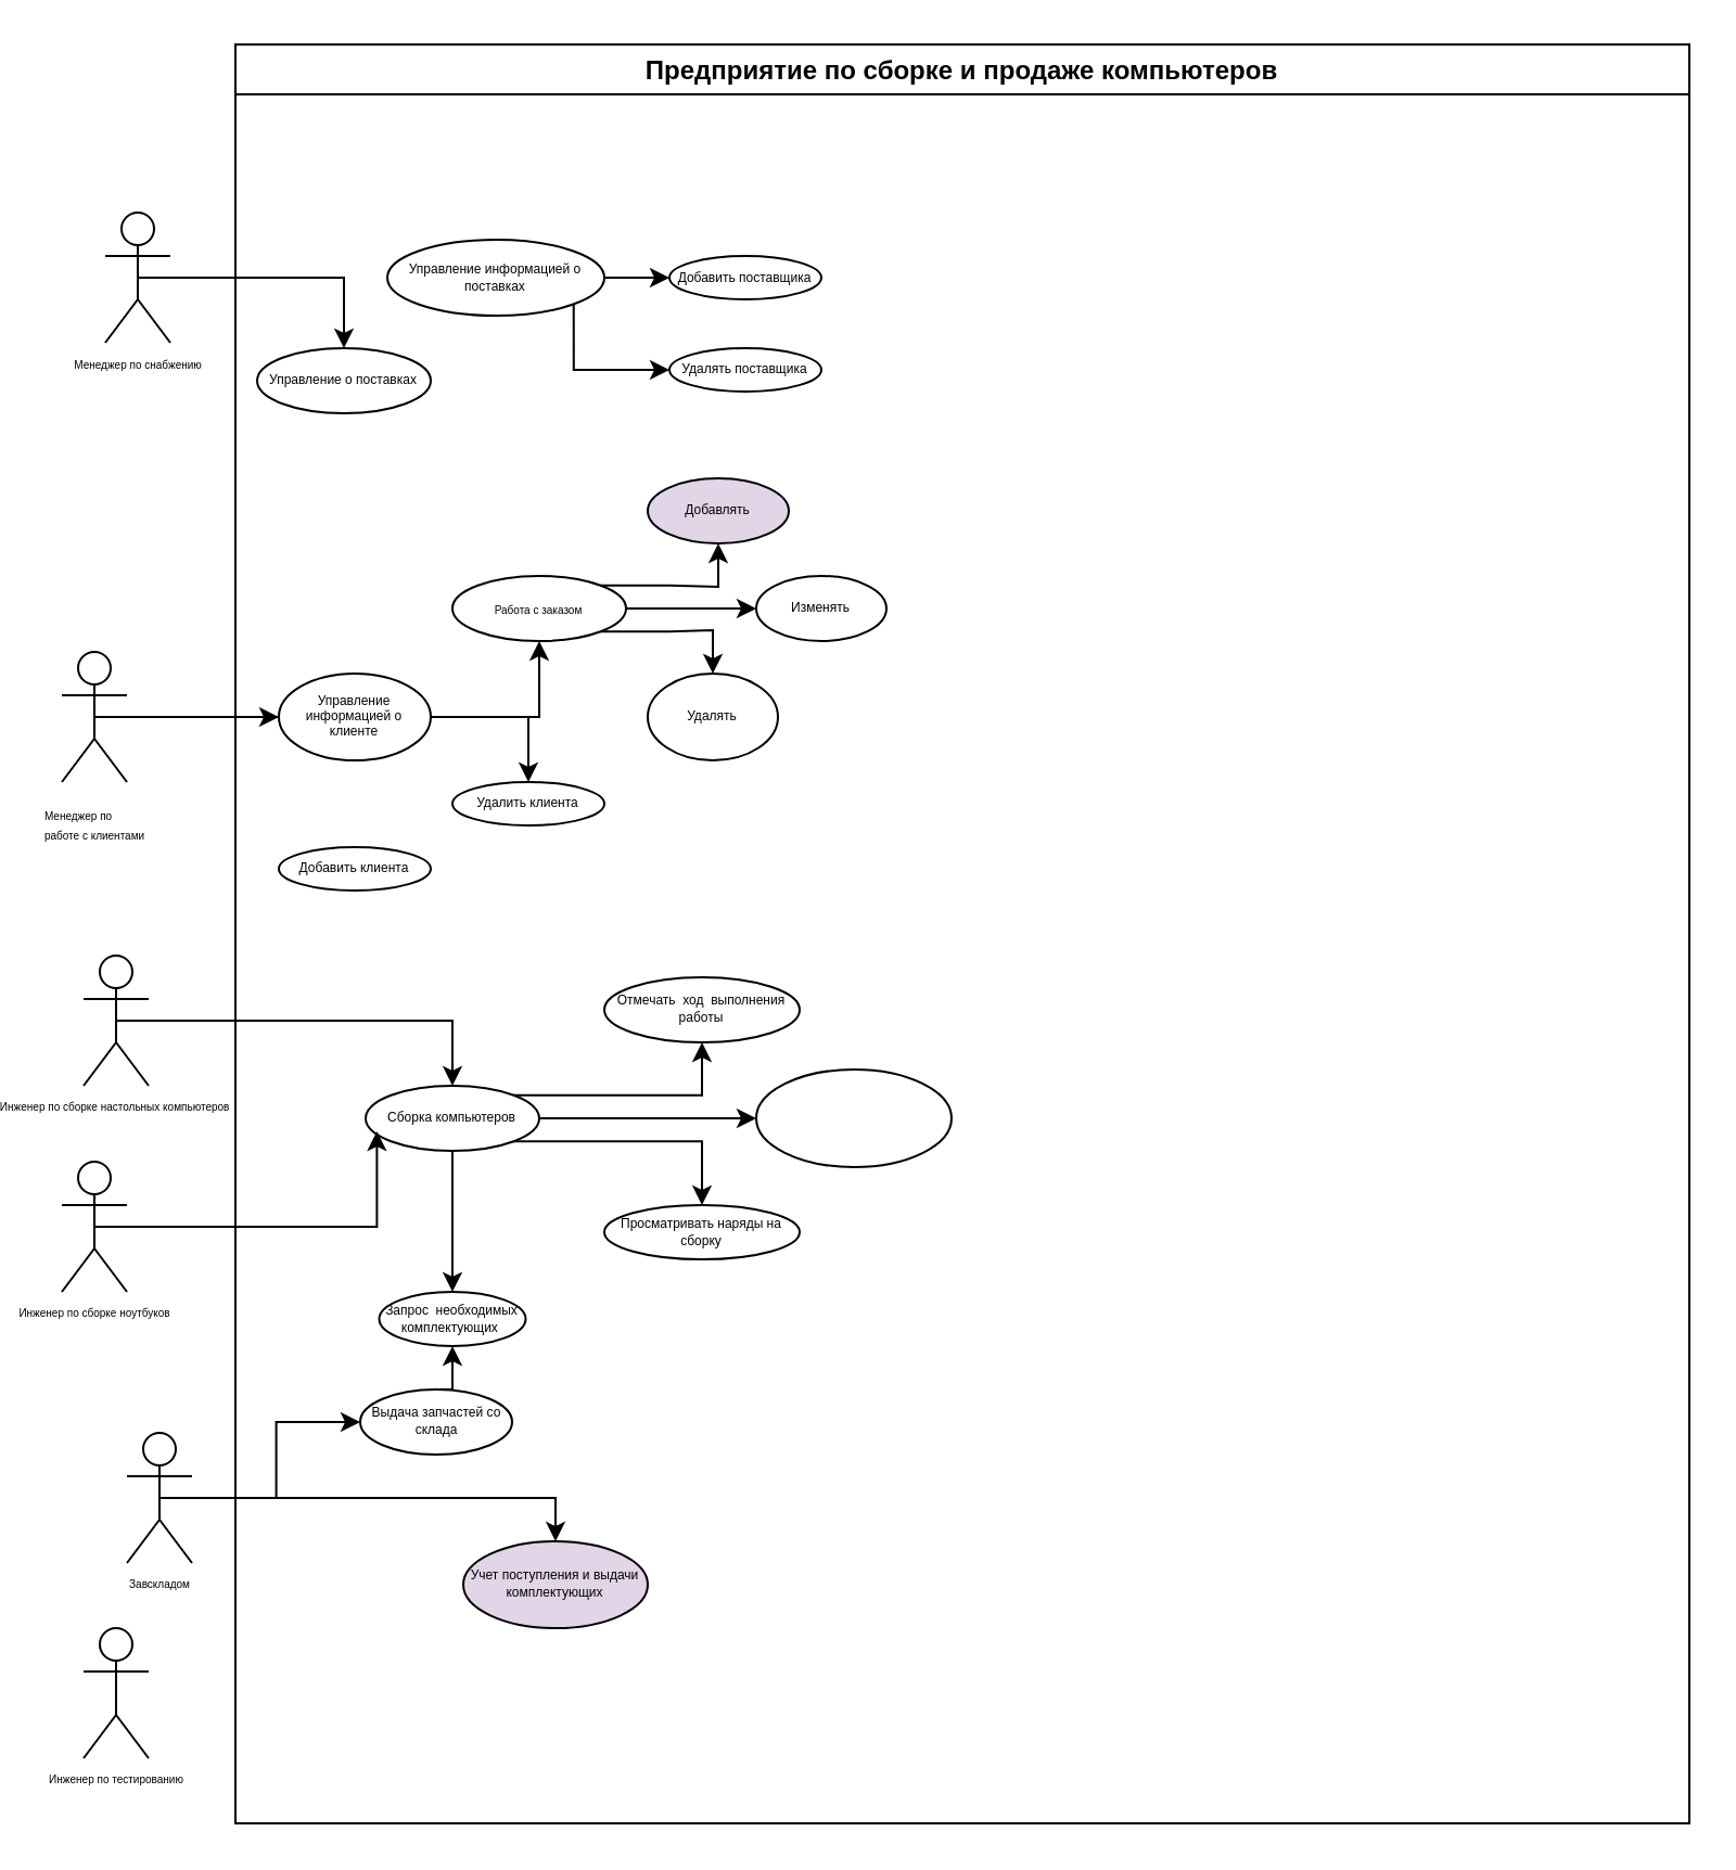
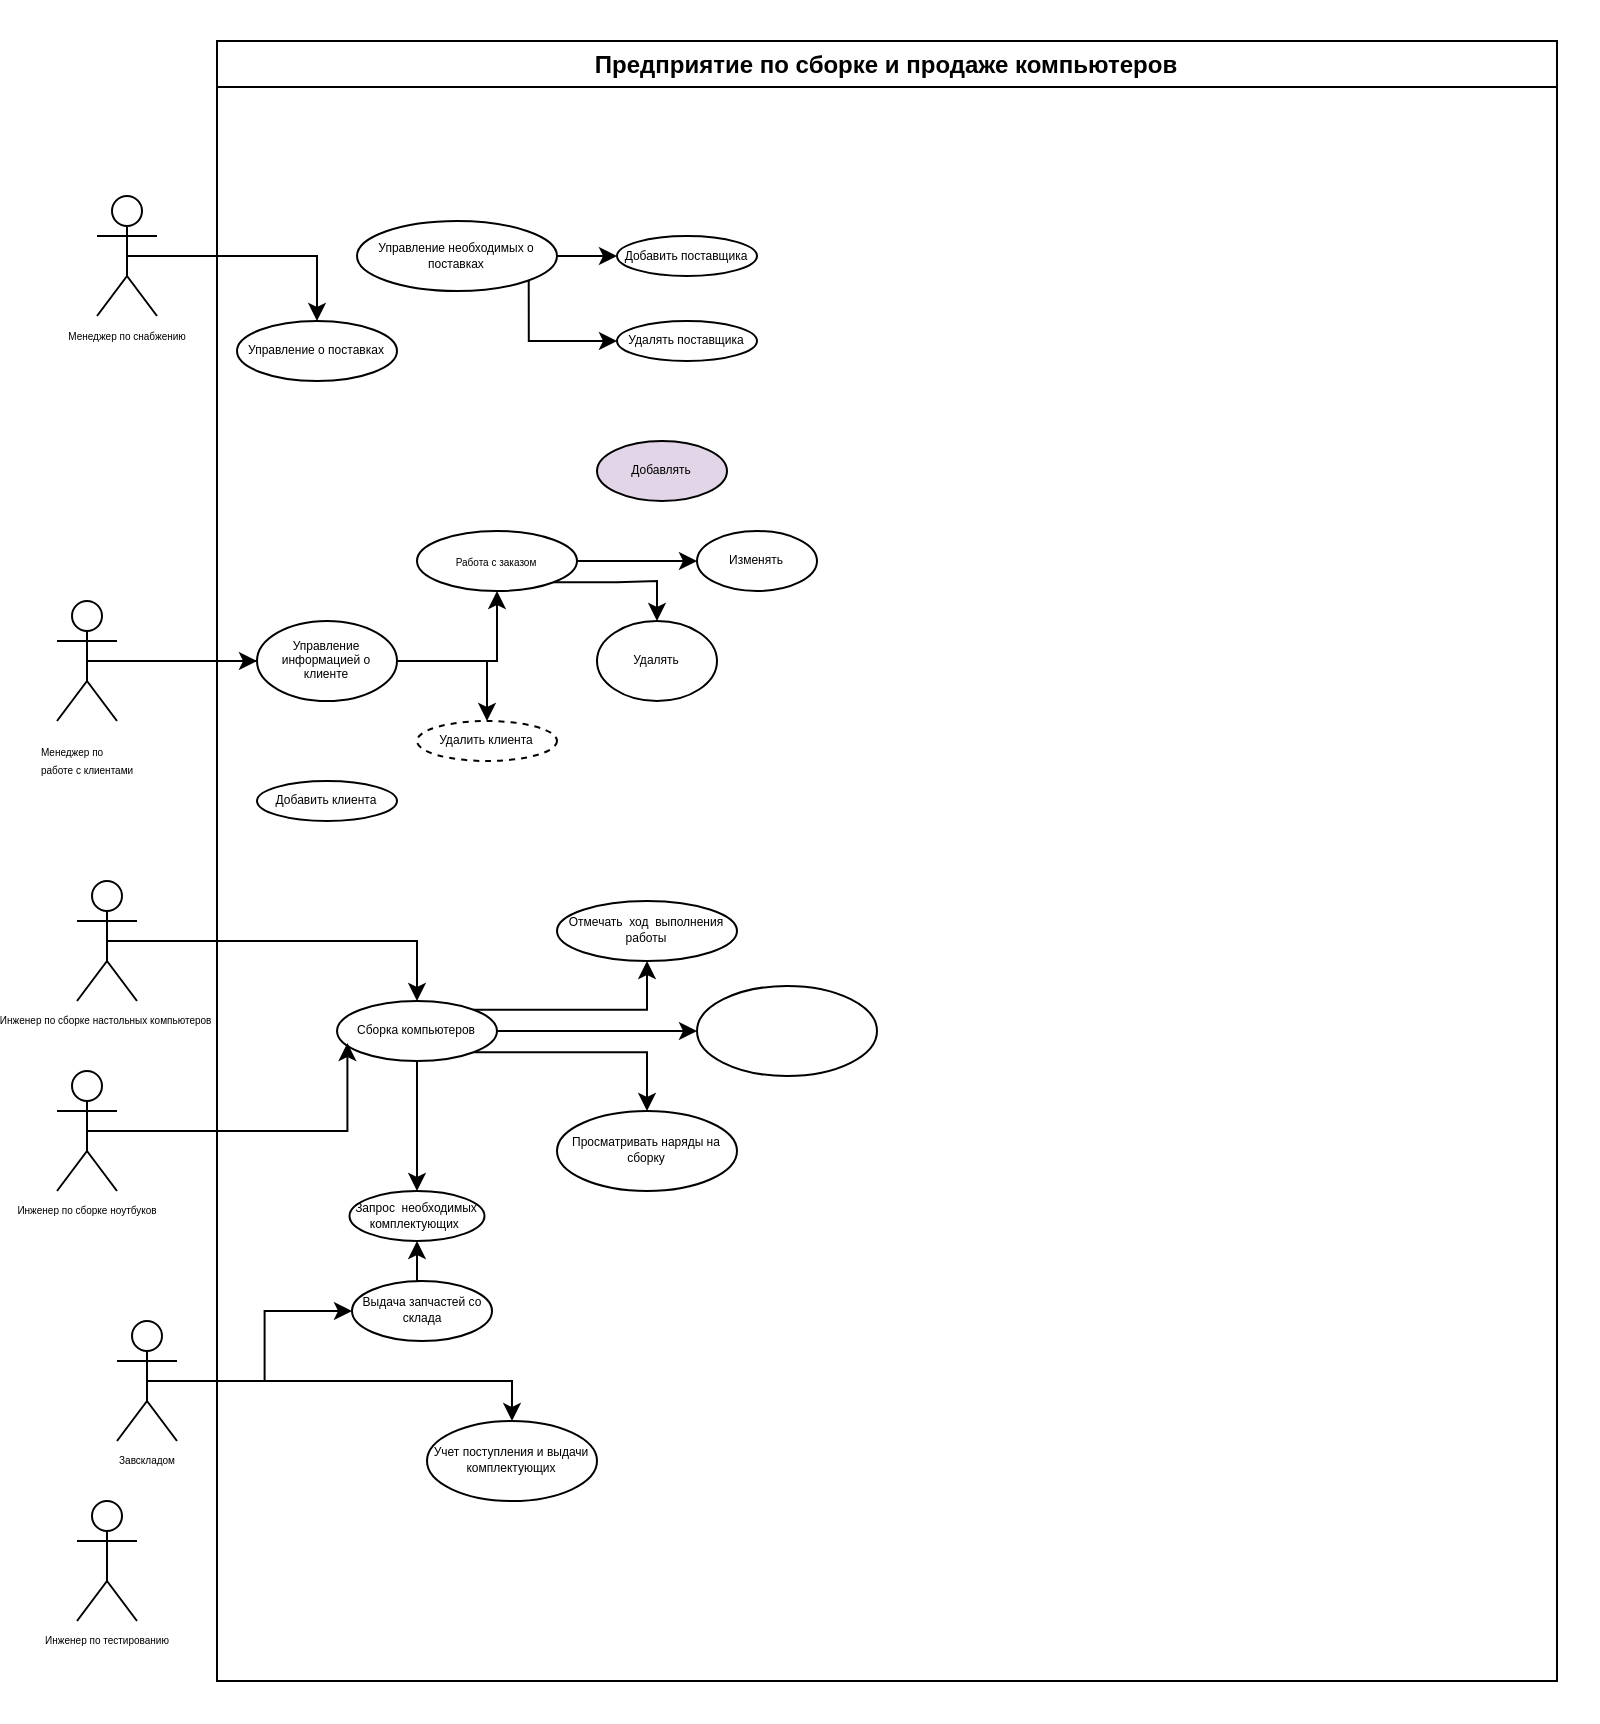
  <mxCell id="0" />
  <mxCell id="1" parent="0" />
  <mxCell id="2" style="edgeStyle=orthogonalEdgeStyle;rounded=0;orthogonalLoop=1;jettySize=auto;html=1;fontSize=5;" edge="1" parent="1" source="4" target="6"><mxGeometry relative="1" as="geometry"><mxPoint x="180" y="310" as="targetPoint" /><Array as="points" /></mxGeometry></mxCell>
  <mxCell id="3" style="edgeStyle=orthogonalEdgeStyle;rounded=0;orthogonalLoop=1;jettySize=auto;html=1;exitX=0.5;exitY=0.5;exitDx=0;exitDy=0;exitPerimeter=0;fontSize=6;" edge="1" parent="1" source="4" target="13"><mxGeometry relative="1" as="geometry"><mxPoint x="150" y="370" as="targetPoint" /><Array as="points"><mxPoint x="70" y="330" /><mxPoint x="70" y="330" /></Array></mxGeometry></mxCell>
  <mxCell id="4" value="&lt;div style=&quot;text-align: justify;&quot;&gt;&lt;span style=&quot;font-size: 5px; background-color: initial;&quot;&gt;Менеджер по&lt;/span&gt;&lt;/div&gt;&lt;font style=&quot;font-size: 5px; line-height: 1.8;&quot;&gt;&lt;div style=&quot;text-align: justify;&quot;&gt;&lt;span style=&quot;background-color: initial;&quot;&gt;работе с клиентами&lt;/span&gt;&lt;/div&gt;&lt;/font&gt;" style="shape=umlActor;verticalLabelPosition=bottom;verticalAlign=top;html=1;outlineConnect=0;align=center;" vertex="1" parent="1"><mxGeometry x="20" y="300" width="30" height="60" as="geometry" /></mxCell>
  <mxCell id="5" value="Предприятие по сборке и продаже компьютеров" style="swimlane;align=center;" vertex="1" parent="1"><mxGeometry x="100" y="20" width="670" height="820" as="geometry" /></mxCell>
  <mxCell id="6" value="Работа с заказом" style="ellipse;whiteSpace=wrap;html=1;fontSize=5;" vertex="1" parent="5"><mxGeometry x="100" y="245" width="80" height="30" as="geometry" /></mxCell>
  <mxCell id="7" value="Удалять" style="ellipse;whiteSpace=wrap;html=1;fontSize=6;" vertex="1" parent="5"><mxGeometry x="190" y="290" width="60" height="40" as="geometry" /></mxCell>
  <mxCell id="8" style="edgeStyle=orthogonalEdgeStyle;rounded=0;orthogonalLoop=1;jettySize=auto;html=1;exitX=1;exitY=1;exitDx=0;exitDy=0;fontSize=6;" edge="1" parent="5" source="6" target="7"><mxGeometry relative="1" as="geometry"><mxPoint x="200" y="300" as="targetPoint" /></mxGeometry></mxCell>
  <mxCell id="9" value="Изменять" style="ellipse;whiteSpace=wrap;html=1;fontSize=6;" vertex="1" parent="5"><mxGeometry x="240" y="245" width="60" height="30" as="geometry" /></mxCell>
  <mxCell id="10" style="edgeStyle=orthogonalEdgeStyle;rounded=0;orthogonalLoop=1;jettySize=auto;html=1;exitX=1;exitY=0.5;exitDx=0;exitDy=0;fontSize=6;" edge="1" parent="5" source="6" target="9"><mxGeometry relative="1" as="geometry"><mxPoint x="280" y="260" as="targetPoint" /></mxGeometry></mxCell>
  <mxCell id="11" value="Добавлять" style="ellipse;whiteSpace=wrap;html=1;fontSize=6;fillColor=#e1d5e7;" vertex="1" parent="5"><mxGeometry x="190" y="200" width="65" height="30" as="geometry" /></mxCell>
- <mxCell id="12" style="edgeStyle=orthogonalEdgeStyle;rounded=0;orthogonalLoop=1;jettySize=auto;html=1;exitX=1;exitY=0;exitDx=0;exitDy=0;fontSize=6;" edge="1" parent="5" source="6" target="11"><mxGeometry relative="1" as="geometry"><mxPoint x="220" y="230" as="targetPoint" /></mxGeometry></mxCell>
  <mxCell id="13" value="Управление информацией о клиенте" style="ellipse;whiteSpace=wrap;html=1;fontSize=6;" vertex="1" parent="5"><mxGeometry x="20" y="290" width="70" height="40" as="geometry" /></mxCell>
  <mxCell id="14" value="Добавить клиента" style="ellipse;whiteSpace=wrap;html=1;fontSize=6;" vertex="1" parent="5"><mxGeometry x="20" y="370" width="70" height="20" as="geometry" /></mxCell>
- <mxCell id="15" value="Удалить клиента" style="ellipse;whiteSpace=wrap;html=1;fontSize=6;" vertex="1" parent="5"><mxGeometry x="100" y="340" width="70" height="20" as="geometry" /></mxCell>
+ <mxCell id="15" value="Удалить клиента" style="ellipse;whiteSpace=wrap;html=1;fontSize=6;dashed=1;" vertex="1" parent="5"><mxGeometry x="100" y="340" width="70" height="20" as="geometry" /></mxCell>
  <mxCell id="16" style="edgeStyle=orthogonalEdgeStyle;rounded=0;orthogonalLoop=1;jettySize=auto;html=1;exitX=1;exitY=0.5;exitDx=0;exitDy=0;fontSize=6;" edge="1" parent="5" source="13" target="15"><mxGeometry relative="1" as="geometry"><mxPoint x="130" y="350" as="targetPoint" /></mxGeometry></mxCell>
- <mxCell id="17" value="Управление информацией о поставках" style="ellipse;whiteSpace=wrap;html=1;fontSize=6;" vertex="1" parent="5"><mxGeometry x="70" y="90" width="100" height="35" as="geometry" /></mxCell>
+ <mxCell id="17" value="Управление необходимых о поставках" style="ellipse;whiteSpace=wrap;html=1;fontSize=6;" vertex="1" parent="5"><mxGeometry x="70" y="90" width="100" height="35" as="geometry" /></mxCell>
  <mxCell id="18" value="Добавить поставщика" style="ellipse;whiteSpace=wrap;html=1;fontSize=6;" vertex="1" parent="5"><mxGeometry x="200" y="97.5" width="70" height="20" as="geometry" /></mxCell>
  <mxCell id="19" style="edgeStyle=orthogonalEdgeStyle;rounded=0;orthogonalLoop=1;jettySize=auto;html=1;exitX=1;exitY=0.5;exitDx=0;exitDy=0;fontSize=6;" edge="1" parent="5" source="17" target="18"><mxGeometry relative="1" as="geometry"><mxPoint x="200" y="107.667" as="targetPoint" /></mxGeometry></mxCell>
  <mxCell id="20" value="Удалять поставщика" style="ellipse;whiteSpace=wrap;html=1;fontSize=6;" vertex="1" parent="5"><mxGeometry x="200" y="140" width="70" height="20" as="geometry" /></mxCell>
  <mxCell id="21" style="edgeStyle=orthogonalEdgeStyle;rounded=0;orthogonalLoop=1;jettySize=auto;html=1;exitX=1;exitY=1;exitDx=0;exitDy=0;fontSize=6;" edge="1" parent="5" source="17" target="20"><mxGeometry relative="1" as="geometry"><mxPoint x="170" y="140" as="targetPoint" /><Array as="points"><mxPoint x="155" y="150" /></Array></mxGeometry></mxCell>
  <mxCell id="22" value="Сборка компьютеров" style="ellipse;whiteSpace=wrap;html=1;fontSize=6;" vertex="1" parent="5"><mxGeometry x="60" y="480" width="80" height="30" as="geometry" /></mxCell>
  <mxCell id="23" value="Управление о поставках" style="ellipse;whiteSpace=wrap;html=1;fontSize=6;" vertex="1" parent="5"><mxGeometry x="10" y="140" width="80" height="30" as="geometry" /></mxCell>
- <mxCell id="24" value="Просматривать наряды на сборку" style="ellipse;whiteSpace=wrap;html=1;fontSize=6;" vertex="1" parent="5"><mxGeometry x="170" y="535" width="90" height="25" as="geometry" /></mxCell>
+ <mxCell id="24" value="Просматривать наряды на сборку" style="ellipse;whiteSpace=wrap;html=1;fontSize=6;" vertex="1" parent="5"><mxGeometry x="170" y="535" width="90" height="40" as="geometry" /></mxCell>
  <mxCell id="25" style="edgeStyle=orthogonalEdgeStyle;rounded=0;orthogonalLoop=1;jettySize=auto;html=1;exitX=1;exitY=1;exitDx=0;exitDy=0;fontSize=6;" edge="1" parent="5" source="22" target="24"><mxGeometry relative="1" as="geometry"><mxPoint x="140" y="550" as="targetPoint" /></mxGeometry></mxCell>
  <mxCell id="26" value="" style="ellipse;whiteSpace=wrap;html=1;fontSize=6;" vertex="1" parent="5"><mxGeometry x="240" y="472.5" width="90" height="45" as="geometry" /></mxCell>
  <mxCell id="27" style="edgeStyle=orthogonalEdgeStyle;rounded=0;orthogonalLoop=1;jettySize=auto;html=1;exitX=1;exitY=0.5;exitDx=0;exitDy=0;fontSize=6;" edge="1" parent="5" source="22" target="26"><mxGeometry relative="1" as="geometry"><mxPoint x="190" y="495" as="targetPoint" /></mxGeometry></mxCell>
  <mxCell id="28" value="Отмечать&amp;nbsp; ход&amp;nbsp; выполнения работы" style="ellipse;whiteSpace=wrap;html=1;fontSize=6;" vertex="1" parent="5"><mxGeometry x="170" y="430" width="90" height="30" as="geometry" /></mxCell>
  <mxCell id="29" style="edgeStyle=orthogonalEdgeStyle;rounded=0;orthogonalLoop=1;jettySize=auto;html=1;exitX=1;exitY=0;exitDx=0;exitDy=0;fontSize=6;" edge="1" parent="5" source="22" target="28"><mxGeometry relative="1" as="geometry"><mxPoint x="140" y="450" as="targetPoint" /></mxGeometry></mxCell>
  <mxCell id="30" value="Запрос&amp;nbsp; необходимых комплектующих&amp;nbsp;" style="ellipse;whiteSpace=wrap;html=1;fontSize=6;" vertex="1" parent="5"><mxGeometry x="66.25" y="575" width="67.5" height="25" as="geometry" /></mxCell>
  <mxCell id="31" style="edgeStyle=orthogonalEdgeStyle;rounded=0;orthogonalLoop=1;jettySize=auto;html=1;exitX=0.5;exitY=1;exitDx=0;exitDy=0;fontSize=6;" edge="1" parent="5" source="22" target="30"><mxGeometry relative="1" as="geometry"><mxPoint x="80" y="570" as="targetPoint" /></mxGeometry></mxCell>
  <mxCell id="32" style="edgeStyle=orthogonalEdgeStyle;rounded=0;orthogonalLoop=1;jettySize=auto;html=1;exitX=0.5;exitY=1;exitDx=0;exitDy=0;fontSize=6;" edge="1" parent="5" source="7" target="7"><mxGeometry relative="1" as="geometry" /></mxCell>
  <mxCell id="33" style="edgeStyle=orthogonalEdgeStyle;rounded=0;orthogonalLoop=1;jettySize=auto;html=1;exitX=0.5;exitY=1;exitDx=0;exitDy=0;fontSize=6;" edge="1" parent="5" source="7" target="7"><mxGeometry relative="1" as="geometry" /></mxCell>
- <mxCell id="34" value="Учет поступления и выдачи комплектующих" style="ellipse;whiteSpace=wrap;html=1;fontSize=6;fillColor=#e1d5e7;" vertex="1" parent="5"><mxGeometry x="105" y="690" width="85" height="40" as="geometry" /></mxCell>
+ <mxCell id="34" value="Учет поступления и выдачи комплектующих" style="ellipse;whiteSpace=wrap;html=1;fontSize=6;" vertex="1" parent="5"><mxGeometry x="105" y="690" width="85" height="40" as="geometry" /></mxCell>
  <mxCell id="35" style="edgeStyle=orthogonalEdgeStyle;rounded=0;orthogonalLoop=1;jettySize=auto;html=1;exitX=0.5;exitY=0;exitDx=0;exitDy=0;entryX=0.5;entryY=1;entryDx=0;entryDy=0;fontSize=6;" edge="1" parent="5" source="36" target="30"><mxGeometry relative="1" as="geometry" /></mxCell>
- <mxCell id="36" value="Выдача запчастей со склада" style="ellipse;whiteSpace=wrap;html=1;fontSize=6;" vertex="1" parent="5"><mxGeometry x="57.5" y="620" width="70" height="30" as="geometry" /></mxCell>
+ <mxCell id="36" value="Выдача запчастей со склада" style="ellipse;whiteSpace=wrap;html=1;fontSize=6;" vertex="1" parent="5"><mxGeometry x="67.5" y="620" width="70" height="30" as="geometry" /></mxCell>
  <mxCell id="37" style="edgeStyle=orthogonalEdgeStyle;rounded=0;orthogonalLoop=1;jettySize=auto;html=1;exitX=0.5;exitY=0.5;exitDx=0;exitDy=0;exitPerimeter=0;fontSize=6;" edge="1" parent="1" source="38" target="23"><mxGeometry relative="1" as="geometry"><mxPoint x="150" y="170" as="targetPoint" /></mxGeometry></mxCell>
  <mxCell id="38" value="Менеджер по снабжению" style="shape=umlActor;verticalLabelPosition=bottom;verticalAlign=top;html=1;outlineConnect=0;fontSize=5;" vertex="1" parent="1"><mxGeometry x="40" y="97.5" width="30" height="60" as="geometry" /></mxCell>
  <mxCell id="39" style="edgeStyle=orthogonalEdgeStyle;rounded=0;orthogonalLoop=1;jettySize=auto;html=1;exitX=0.5;exitY=0.5;exitDx=0;exitDy=0;exitPerimeter=0;fontSize=6;" edge="1" parent="1" source="40"><mxGeometry relative="1" as="geometry"><mxPoint x="200" y="500" as="targetPoint" /><Array as="points"><mxPoint x="200" y="470" /></Array></mxGeometry></mxCell>
  <mxCell id="40" value="&lt;div style=&quot;text-align: justify;&quot;&gt;&lt;span style=&quot;background-color: initial;&quot;&gt;Инженер по сборке настольных компьютеров&amp;nbsp;&lt;/span&gt;&lt;/div&gt;" style="shape=umlActor;verticalLabelPosition=bottom;verticalAlign=top;html=1;outlineConnect=0;fontSize=5;" vertex="1" parent="1"><mxGeometry x="30" y="440" width="30" height="60" as="geometry" /></mxCell>
  <mxCell id="41" style="edgeStyle=orthogonalEdgeStyle;rounded=0;orthogonalLoop=1;jettySize=auto;html=1;exitX=0.5;exitY=0.5;exitDx=0;exitDy=0;exitPerimeter=0;fontSize=6;entryX=0.065;entryY=0.7;entryDx=0;entryDy=0;entryPerimeter=0;" edge="1" parent="1" source="42" target="22"><mxGeometry relative="1" as="geometry"><mxPoint x="200" y="530" as="targetPoint" /><Array as="points"><mxPoint x="165" y="565" /></Array></mxGeometry></mxCell>
  <mxCell id="42" value="Инженер по сборке ноутбуков" style="shape=umlActor;verticalLabelPosition=bottom;verticalAlign=top;html=1;outlineConnect=0;fontSize=5;" vertex="1" parent="1"><mxGeometry x="20" y="535" width="30" height="60" as="geometry" /></mxCell>
  <mxCell id="43" value="Инженер по тестированию" style="shape=umlActor;verticalLabelPosition=bottom;verticalAlign=top;html=1;outlineConnect=0;fontSize=5;" vertex="1" parent="1"><mxGeometry x="30" y="750" width="30" height="60" as="geometry" /></mxCell>
  <mxCell id="44" style="edgeStyle=orthogonalEdgeStyle;rounded=0;orthogonalLoop=1;jettySize=auto;html=1;fontSize=6;exitX=0.5;exitY=0.5;exitDx=0;exitDy=0;exitPerimeter=0;" edge="1" parent="1" source="46" target="34"><mxGeometry relative="1" as="geometry"><mxPoint x="200" y="680" as="targetPoint" /><Array as="points"><mxPoint x="140" y="690" /><mxPoint x="140" y="690" /></Array></mxGeometry></mxCell>
  <mxCell id="45" style="edgeStyle=orthogonalEdgeStyle;rounded=0;orthogonalLoop=1;jettySize=auto;html=1;exitX=0.5;exitY=0.5;exitDx=0;exitDy=0;exitPerimeter=0;fontSize=6;" edge="1" parent="1" source="46" target="36"><mxGeometry relative="1" as="geometry"><mxPoint x="160" y="730" as="targetPoint" /></mxGeometry></mxCell>
  <mxCell id="46" value="Завскладом" style="shape=umlActor;verticalLabelPosition=bottom;verticalAlign=top;html=1;outlineConnect=0;fontSize=5;" vertex="1" parent="1"><mxGeometry x="50" y="660" width="30" height="60" as="geometry" /></mxCell>
